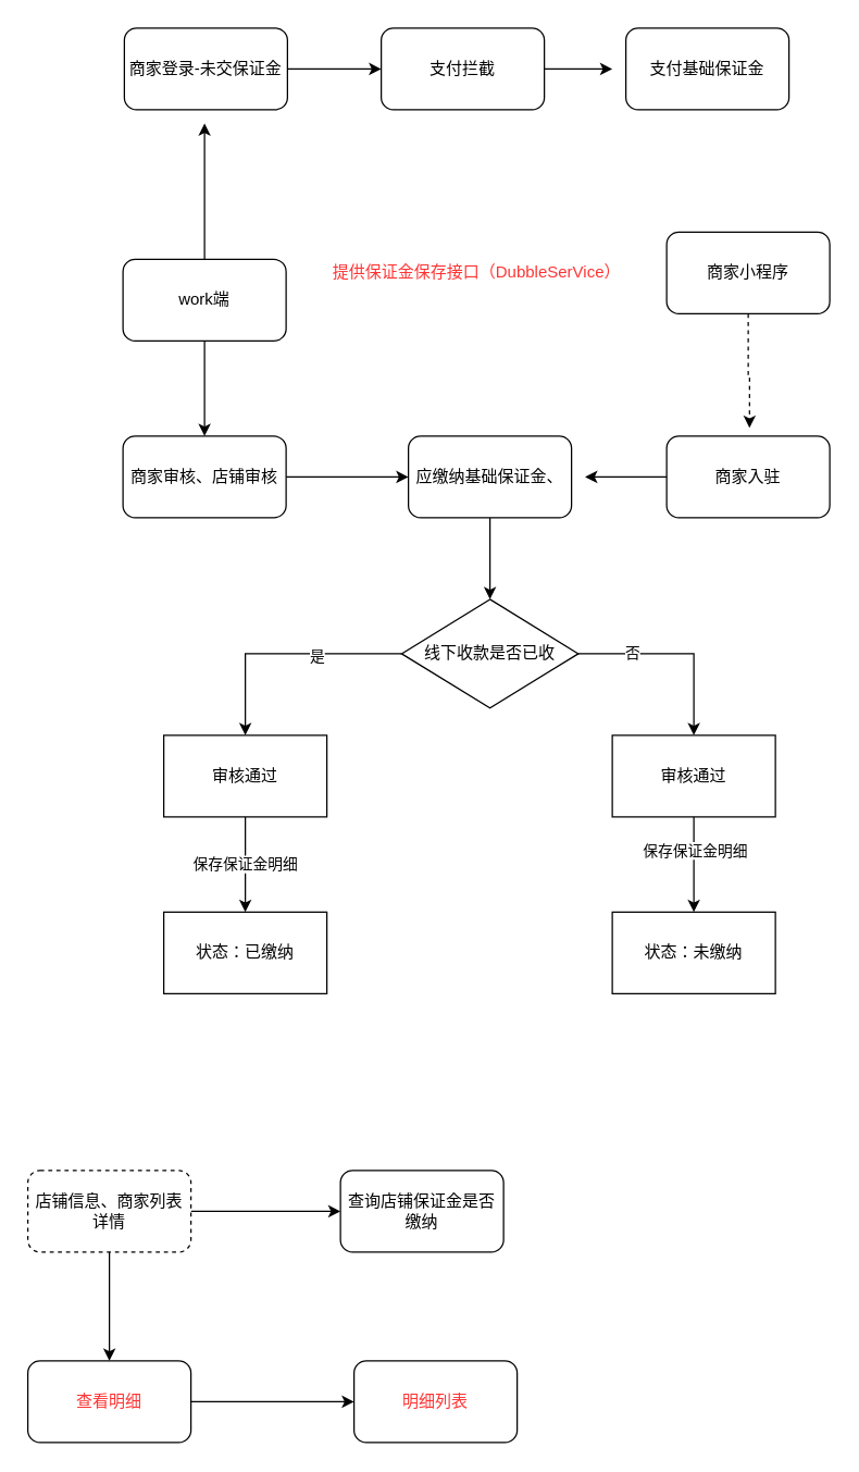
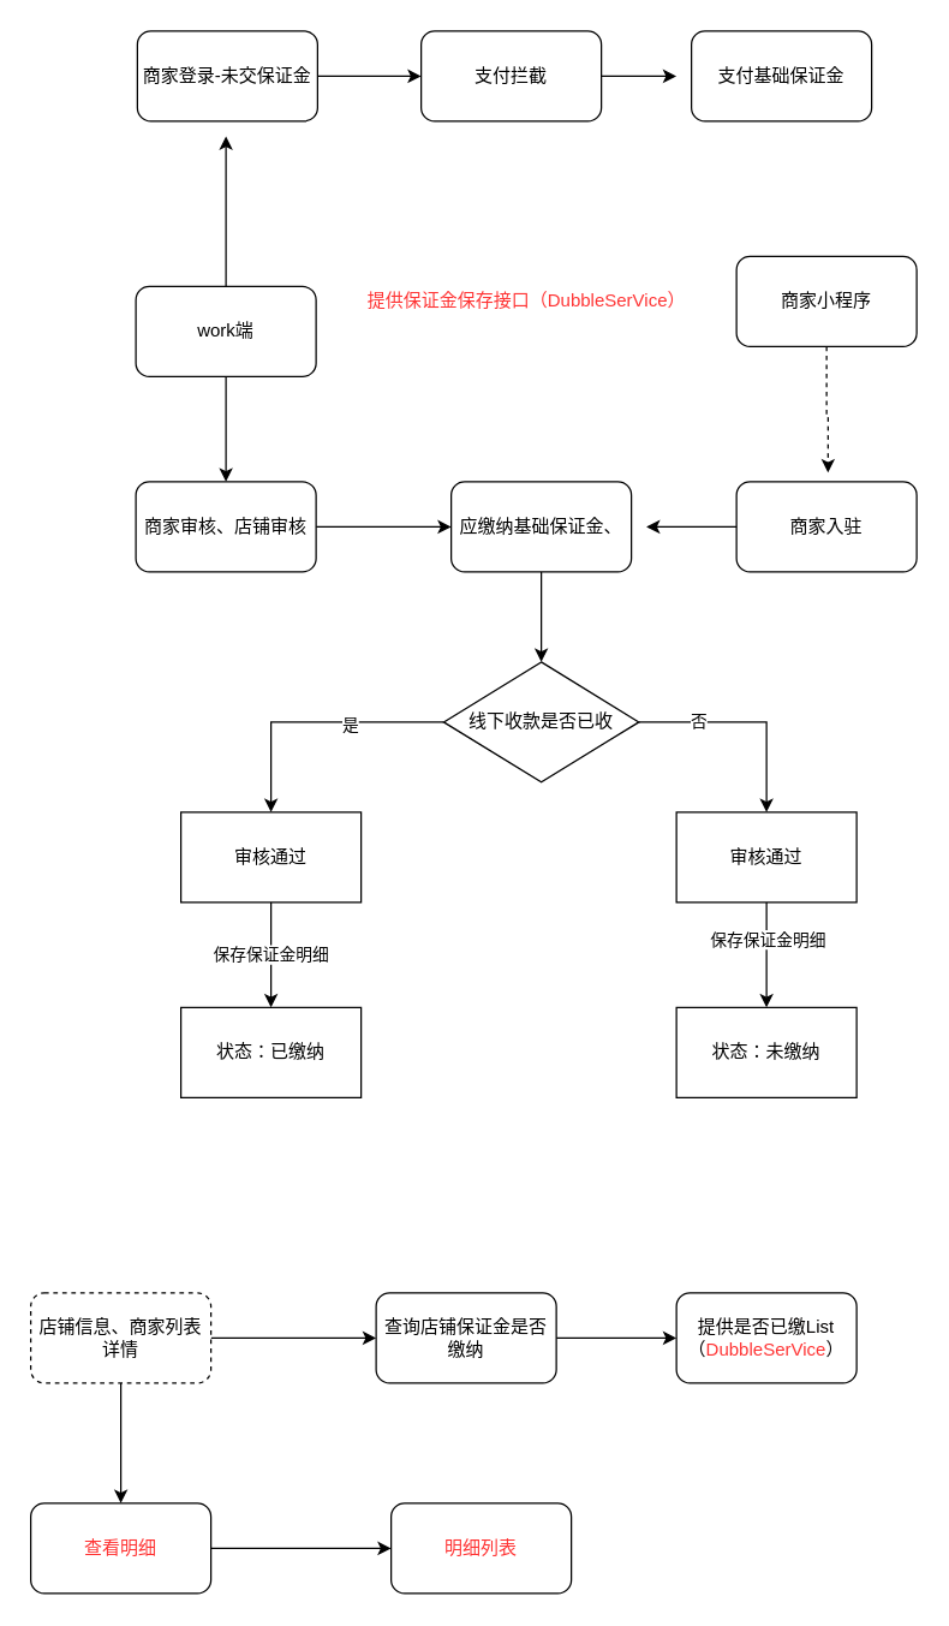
  <mxCell id="0" />
  <mxCell id="1" parent="0" />
  <mxCell id="2" value="" style="edgeStyle=orthogonalEdgeStyle;rounded=0;orthogonalLoop=1;jettySize=auto;html=1;" edge="1" parent="1" source="3" target="5"><mxGeometry relative="1" as="geometry" /></mxCell>
  <mxCell id="3" value="商家审核、店铺审核" style="rounded=1;whiteSpace=wrap;html=1;" vertex="1" parent="1"><mxGeometry x="90" y="320" width="120" height="60" as="geometry" /></mxCell>
  <mxCell id="4" style="edgeStyle=orthogonalEdgeStyle;rounded=0;orthogonalLoop=1;jettySize=auto;html=1;" edge="1" parent="1" source="5"><mxGeometry relative="1" as="geometry"><mxPoint x="360" y="440" as="targetPoint" /></mxGeometry></mxCell>
  <mxCell id="5" value="应缴纳基础保证金、&lt;br&gt;" style="whiteSpace=wrap;html=1;rounded=1;" vertex="1" parent="1"><mxGeometry x="300" y="320" width="120" height="60" as="geometry" /></mxCell>
  <mxCell id="6" value="" style="edgeStyle=orthogonalEdgeStyle;rounded=0;orthogonalLoop=1;jettySize=auto;html=1;" edge="1" parent="1" source="10" target="12"><mxGeometry relative="1" as="geometry" /></mxCell>
  <mxCell id="7" value="是" style="edgeLabel;html=1;align=center;verticalAlign=middle;resizable=0;points=[];" vertex="1" connectable="0" parent="6"><mxGeometry x="-0.275" y="1" relative="1" as="geometry"><mxPoint as="offset" /></mxGeometry></mxCell>
  <mxCell id="8" style="edgeStyle=orthogonalEdgeStyle;rounded=0;orthogonalLoop=1;jettySize=auto;html=1;entryX=0.5;entryY=0;entryDx=0;entryDy=0;" edge="1" parent="1" source="10" target="15"><mxGeometry relative="1" as="geometry"><mxPoint x="500" y="480" as="targetPoint" /></mxGeometry></mxCell>
  <mxCell id="9" value="否" style="edgeLabel;html=1;align=center;verticalAlign=middle;resizable=0;points=[];" vertex="1" connectable="0" parent="8"><mxGeometry x="-0.468" y="1" relative="1" as="geometry"><mxPoint as="offset" /></mxGeometry></mxCell>
  <mxCell id="10" value="线下收款是否已收" style="rhombus;whiteSpace=wrap;html=1;" vertex="1" parent="1"><mxGeometry x="295" y="440" width="130" height="80" as="geometry" /></mxCell>
  <mxCell id="11" value="保存保证金明细" style="edgeStyle=orthogonalEdgeStyle;rounded=0;orthogonalLoop=1;jettySize=auto;html=1;entryX=0.5;entryY=0;entryDx=0;entryDy=0;" edge="1" parent="1" source="12" target="16"><mxGeometry relative="1" as="geometry" /></mxCell>
  <mxCell id="12" value="审核通过" style="whiteSpace=wrap;html=1;" vertex="1" parent="1"><mxGeometry x="120" y="540" width="120" height="60" as="geometry" /></mxCell>
  <mxCell id="13" value="" style="edgeStyle=orthogonalEdgeStyle;rounded=0;orthogonalLoop=1;jettySize=auto;html=1;" edge="1" parent="1" source="15" target="17"><mxGeometry relative="1" as="geometry" /></mxCell>
  <mxCell id="14" value="保存保证金明细" style="edgeLabel;html=1;align=center;verticalAlign=middle;resizable=0;points=[];" vertex="1" connectable="0" parent="13"><mxGeometry x="-0.328" relative="1" as="geometry"><mxPoint as="offset" /></mxGeometry></mxCell>
  <mxCell id="15" value="审核通过" style="rounded=0;whiteSpace=wrap;html=1;" vertex="1" parent="1"><mxGeometry x="450" y="540" width="120" height="60" as="geometry" /></mxCell>
  <mxCell id="16" value="状态：已缴纳" style="whiteSpace=wrap;html=1;" vertex="1" parent="1"><mxGeometry x="120" y="670" width="120" height="60" as="geometry" /></mxCell>
  <mxCell id="17" value="状态：未缴纳" style="whiteSpace=wrap;html=1;rounded=0;" vertex="1" parent="1"><mxGeometry x="450" y="670" width="120" height="60" as="geometry" /></mxCell>
  <mxCell id="18" style="edgeStyle=orthogonalEdgeStyle;rounded=0;orthogonalLoop=1;jettySize=auto;html=1;" edge="1" parent="1" source="20" target="3"><mxGeometry relative="1" as="geometry" /></mxCell>
  <mxCell id="19" style="edgeStyle=orthogonalEdgeStyle;rounded=0;orthogonalLoop=1;jettySize=auto;html=1;" edge="1" parent="1" source="20"><mxGeometry relative="1" as="geometry"><mxPoint x="150" y="90" as="targetPoint" /></mxGeometry></mxCell>
  <mxCell id="20" value="work端" style="rounded=1;whiteSpace=wrap;html=1;" vertex="1" parent="1"><mxGeometry x="90" y="190" width="120" height="60" as="geometry" /></mxCell>
  <mxCell id="21" style="edgeStyle=orthogonalEdgeStyle;rounded=0;orthogonalLoop=1;jettySize=auto;html=1;entryX=0.508;entryY=-0.101;entryDx=0;entryDy=0;entryPerimeter=0;dashed=1;" edge="1" parent="1" source="22" target="24"><mxGeometry relative="1" as="geometry" /></mxCell>
  <mxCell id="22" value="商家小程序" style="rounded=1;whiteSpace=wrap;html=1;" vertex="1" parent="1"><mxGeometry x="490" y="170" width="120" height="60" as="geometry" /></mxCell>
  <mxCell id="23" style="edgeStyle=orthogonalEdgeStyle;rounded=0;orthogonalLoop=1;jettySize=auto;html=1;" edge="1" parent="1" source="24"><mxGeometry relative="1" as="geometry"><mxPoint x="430" y="350" as="targetPoint" /></mxGeometry></mxCell>
  <mxCell id="24" value="商家入驻" style="rounded=1;whiteSpace=wrap;html=1;" vertex="1" parent="1"><mxGeometry x="490" y="320" width="120" height="60" as="geometry" /></mxCell>
  <mxCell id="25" value="&lt;font color=&quot;#ff3333&quot;&gt;提供保证金保存接口（DubbleSerVice）&lt;/font&gt;" style="text;html=1;align=center;verticalAlign=middle;resizable=0;points=[];autosize=1;strokeColor=none;fillColor=none;" vertex="1" parent="1"><mxGeometry x="230" y="185" width="240" height="30" as="geometry" /></mxCell>
  <mxCell id="26" style="edgeStyle=orthogonalEdgeStyle;rounded=0;orthogonalLoop=1;jettySize=auto;html=1;" edge="1" parent="1" source="27"><mxGeometry relative="1" as="geometry"><mxPoint x="280" y="50" as="targetPoint" /></mxGeometry></mxCell>
  <mxCell id="27" value="商家登录-未交保证金" style="rounded=1;whiteSpace=wrap;html=1;" vertex="1" parent="1"><mxGeometry x="91" y="20" width="120" height="60" as="geometry" /></mxCell>
  <mxCell id="28" style="edgeStyle=orthogonalEdgeStyle;rounded=0;orthogonalLoop=1;jettySize=auto;html=1;" edge="1" parent="1" source="29"><mxGeometry relative="1" as="geometry"><mxPoint x="450" y="50" as="targetPoint" /></mxGeometry></mxCell>
  <mxCell id="29" value="支付拦截" style="rounded=1;whiteSpace=wrap;html=1;" vertex="1" parent="1"><mxGeometry x="280" y="20" width="120" height="60" as="geometry" /></mxCell>
  <mxCell id="30" value="支付基础保证金" style="rounded=1;whiteSpace=wrap;html=1;" vertex="1" parent="1"><mxGeometry x="460" y="20" width="120" height="60" as="geometry" /></mxCell>
  <mxCell id="31" value="" style="edgeStyle=orthogonalEdgeStyle;rounded=0;orthogonalLoop=1;jettySize=auto;html=1;fontColor=#000000;" edge="1" parent="1" source="33" target="35"><mxGeometry relative="1" as="geometry" /></mxCell>
  <mxCell id="32" value="" style="edgeStyle=orthogonalEdgeStyle;rounded=0;orthogonalLoop=1;jettySize=auto;html=1;fontColor=#030101;" edge="1" parent="1" source="33" target="38"><mxGeometry relative="1" as="geometry" /></mxCell>
  <mxCell id="33" value="&lt;font color=&quot;#000000&quot;&gt;店铺信息、商家列表详情&lt;/font&gt;" style="rounded=1;whiteSpace=wrap;html=1;fontColor=#FF3333;dashed=1;" vertex="1" parent="1"><mxGeometry y="860" width="120" height="60" as="geometry" x="20" /></mxCell>
+ <mxCell id="34" value="" style="edgeStyle=orthogonalEdgeStyle;rounded=0;orthogonalLoop=1;jettySize=auto;html=1;fontColor=#000000;" edge="1" parent="1" source="35" target="36"><mxGeometry relative="1" as="geometry" /></mxCell>
  <mxCell id="35" value="&lt;font color=&quot;#000000&quot;&gt;查询店铺保证金是否缴纳&lt;/font&gt;" style="whiteSpace=wrap;html=1;fontColor=#FF3333;rounded=1;" vertex="1" parent="1"><mxGeometry x="250" y="860" width="120" height="60" as="geometry" /></mxCell>
+ <mxCell id="36" value="&lt;font color=&quot;#030101&quot;&gt;提供是否已缴List（&lt;/font&gt;&lt;span style=&quot;&quot;&gt;DubbleSerVice&lt;/span&gt;&lt;font color=&quot;#030101&quot;&gt;）&lt;/font&gt;" style="whiteSpace=wrap;html=1;fontColor=#FF3333;rounded=1;" vertex="1" parent="1"><mxGeometry x="450" y="860" width="120" height="60" as="geometry" /></mxCell>
  <mxCell id="37" value="" style="edgeStyle=orthogonalEdgeStyle;rounded=0;orthogonalLoop=1;jettySize=auto;html=1;fontColor=#030101;" edge="1" parent="1" source="38" target="39"><mxGeometry relative="1" as="geometry" /></mxCell>
  <mxCell id="38" value="查看明细" style="whiteSpace=wrap;html=1;fontColor=#FF3333;rounded=1;" vertex="1" parent="1"><mxGeometry y="1000" width="120" height="60" as="geometry" x="20" /></mxCell>
  <mxCell id="39" value="明细列表" style="whiteSpace=wrap;html=1;fontColor=#FF3333;rounded=1;" vertex="1" parent="1"><mxGeometry x="260" y="1000" width="120" height="60" as="geometry" /></mxCell>
